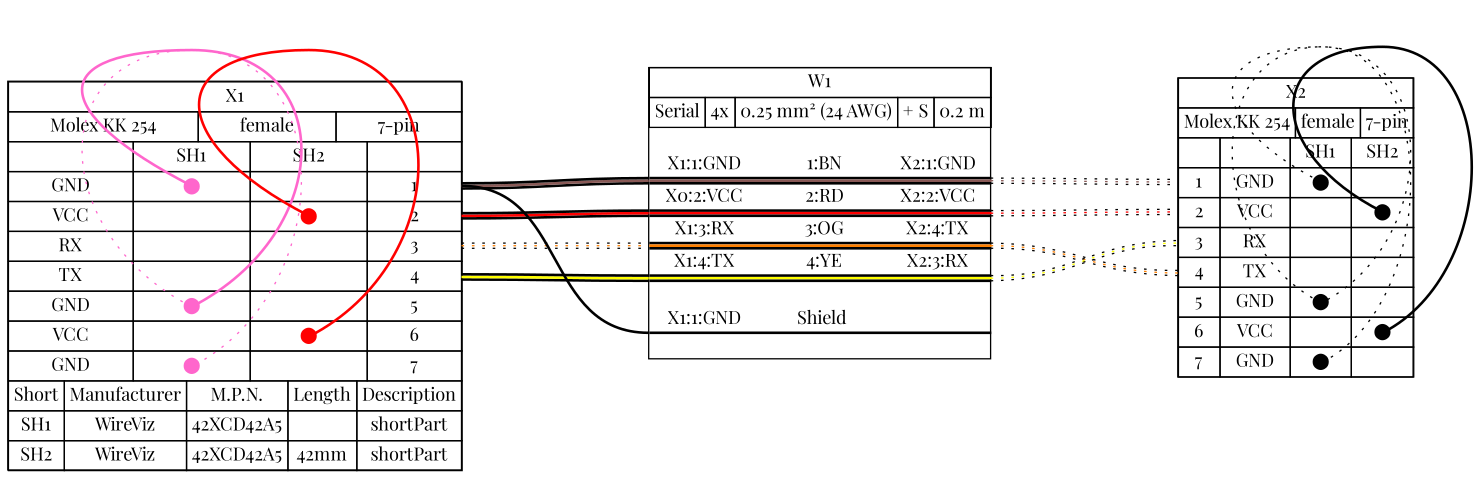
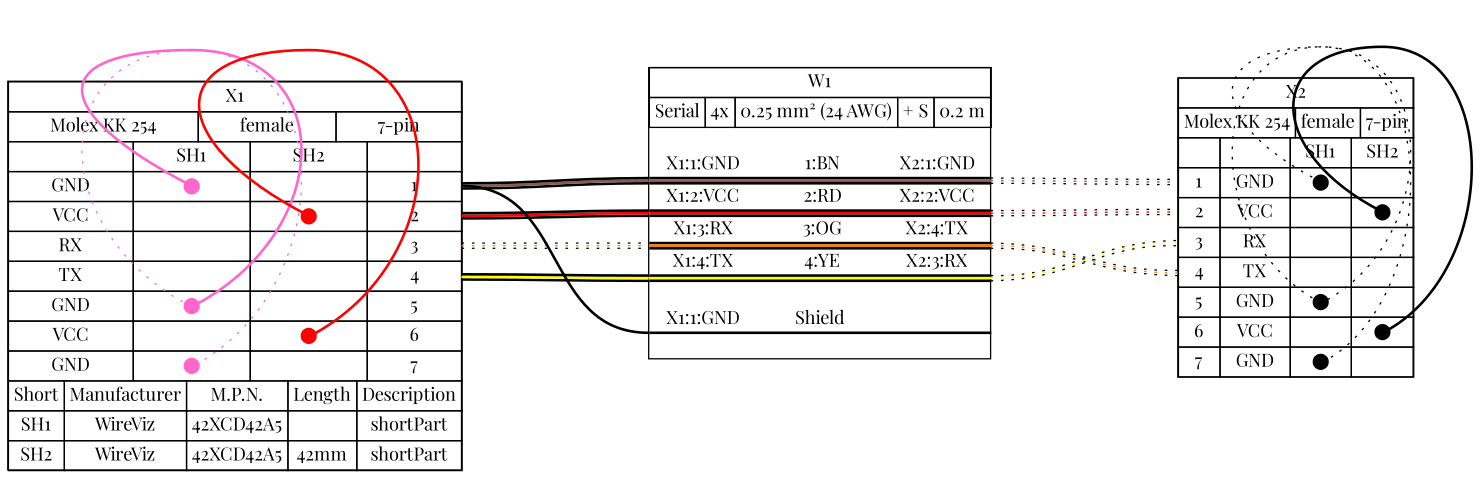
  graph {
    bgcolor="#FFFFFF"
    fontname="Playfair Display"
    nodesep=0.33
    rankdir=LR
    ranksep=2
    node [fillcolor="#FFFFFF" fontname="Playfair Display" margin=0 shape=box style=filled]
    edge [color="#000000" fontname="Playfair Display" headclip=true headport="p5j:c" style=dotted tailclip=true tailport="p1j:c"]
    n1 [height=0 label=< <table border="0" cellspacing="0" cellpadding="0">  <tr><td>   <table border="0" cellspacing="0" cellpadding="3" cellborder="1"><tr>    <td balign="left">X1</td>   </tr></table>  </td></tr>  <tr><td>   <table border="0" cellspacing="0" cellpadding="3" cellborder="1"><tr>    <td balign="left">Molex KK 254</td>    <td balign="left">female</td>    <td balign="left">7-pin</td>   </tr></table>  </td></tr>  <tr><td>   <table border="0" cellspacing="0" cellpadding="3" cellborder="1">    <tr>     <td></td>     <td>SH1</td>     <td>SH2</td>     <td></td>    </tr>    <tr>     <td>GND</td>     <td  port="p1J"><FONT FACE="Sans" POINT-SIZE="12.0" COLOR="#FF66CC">&#11044;</FONT></td>     <td></td>     <td port="p1r">1</td>    </tr>    <tr>     <td>VCC</td>     <td></td>     <td  port="p2J"><FONT FACE="Sans" POINT-SIZE="12.0" COLOR="#FF0000">&#11044;</FONT></td>     <td port="p2r">2</td>    </tr>    <tr>     <td>RX</td>     <td></td>     <td></td>     <td port="p3r">3</td>    </tr>    <tr>     <td>TX</td>     <td></td>     <td></td>     <td port="p4r">4</td>    </tr>    <tr>     <td>GND</td>     <td  port="p5J"><FONT FACE="Sans" POINT-SIZE="12.0" COLOR="#FF66CC">&#11044;</FONT></td>     <td></td>     <td port="p5r">5</td>    </tr>    <tr>     <td>VCC</td>     <td></td>     <td  port="p6J"><FONT FACE="Sans" POINT-SIZE="12.0" COLOR="#FF0000">&#11044;</FONT></td>     <td port="p6r">6</td>    </tr>    <tr>     <td>GND</td>     <td  port="p7J"><FONT FACE="Sans" POINT-SIZE="12.0" COLOR="#FF66CC">&#11044;</FONT></td>     <td></td>     <td port="p7r">7</td>    </tr>   </table>  </td></tr>  <tr><td>   <table border="0" cellspacing="0" cellpadding="3" cellborder="1">    <tr>     <td>Short</td>     <td>Manufacturer</td>     <td>M.P.N.</td>     <td>Length</td>     <td>Description</td>    </tr>    <tr>     <td>SH1</td>     <td>WireViz</td>     <td>42XCD42A5</td>     <td></td>     <td>shortPart</td>    </tr>    <tr>     <td>SH2</td>     <td>WireViz</td>     <td>42XCD42A5</td>     <td>42mm</td>     <td>shortPart</td>    </tr>   </table>  </td></tr> </table> > width=0]
-   n2 [height=0 label=< <table border="0" cellspacing="0" cellpadding="0">  <tr><td>   <table border="0" cellspacing="0" cellpadding="3" cellborder="1"><tr>    <td balign="left">W1</td>   </tr></table>  </td></tr>  <tr><td>   <table border="0" cellspacing="0" cellpadding="3" cellborder="1"><tr>    <td balign="left">Serial</td>    <td balign="left">4x</td>    <td balign="left">0.25 mm² (24 AWG)</td>    <td balign="left">+ S</td>    <td balign="left">0.2 m</td>   </tr></table>  </td></tr>  <tr><td>   <table border="0" cellspacing="0" cellborder="0">    <tr><td>&nbsp;</td></tr>    <tr>     <td>X1:1:GND</td>     <td>      1:BN     </td>     <td>X2:1:GND</td>    </tr>    <tr>     <td colspan="3" border="0" cellspacing="0" cellpadding="0" port="w1" height="6">      <table cellspacing="0" cellborder="0" border="0">       <tr><td colspan="3" cellpadding="0" height="2" bgcolor="#000000" border="0"></td></tr>       <tr><td colspan="3" cellpadding="0" height="2" bgcolor="#895956" border="0"></td></tr>       <tr><td colspan="3" cellpadding="0" height="2" bgcolor="#000000" border="0"></td></tr>      </table>     </td>    </tr>    <tr>     <td>X0:2:VCC</td>     <td>      2:RD     </td>     <td>X2:2:VCC</td>    </tr>    <tr>     <td colspan="3" border="0" cellspacing="0" cellpadding="0" port="w2" height="6">      <table cellspacing="0" cellborder="0" border="0">       <tr><td colspan="3" cellpadding="0" height="2" bgcolor="#000000" border="0"></td></tr>       <tr><td colspan="3" cellpadding="0" height="2" bgcolor="#ff0000" border="0"></td></tr>       <tr><td colspan="3" cellpadding="0" height="2" bgcolor="#000000" border="0"></td></tr>      </table>     </td>    </tr>    <tr>     <td>X1:3:RX</td>     <td>      3:OG     </td>     <td>X2:4:TX</td>    </tr>    <tr>     <td colspan="3" border="0" cellspacing="0" cellpadding="0" port="w3" height="6">      <table cellspacing="0" cellborder="0" border="0">       <tr><td colspan="3" cellpadding="0" height="2" bgcolor="#000000" border="0"></td></tr>       <tr><td colspan="3" cellpadding="0" height="2" bgcolor="#ff8000" border="0"></td></tr>       <tr><td colspan="3" cellpadding="0" height="2" bgcolor="#000000" border="0"></td></tr>      </table>     </td>    </tr>    <tr>     <td>X1:4:TX</td>     <td>      4:YE     </td>     <td>X2:3:RX</td>    </tr>    <tr>     <td colspan="3" border="0" cellspacing="0" cellpadding="0" port="w4" height="6">      <table cellspacing="0" cellborder="0" border="0">       <tr><td colspan="3" cellpadding="0" height="2" bgcolor="#000000" border="0"></td></tr>       <tr><td colspan="3" cellpadding="0" height="2" bgcolor="#ffff00" border="0"></td></tr>       <tr><td colspan="3" cellpadding="0" height="2" bgcolor="#000000" border="0"></td></tr>      </table>     </td>    </tr>    <tr><td>&nbsp;</td></tr>    <tr>     <td>X1:1:GND</td>     <td>Shield</td>     <td><!-- s_out --></td>    </tr>    <tr><td colspan="3" cellpadding="0" height="2" bgcolor="#000000" border="0" port="ws"></td></tr>    <tr><td>&nbsp;</td></tr>   </table>  </td></tr> </table> > width=0]
+   n2 [height=0 label=< <table border="0" cellspacing="0" cellpadding="0">  <tr><td>   <table border="0" cellspacing="0" cellpadding="3" cellborder="1"><tr>    <td balign="left">W1</td>   </tr></table>  </td></tr>  <tr><td>   <table border="0" cellspacing="0" cellpadding="3" cellborder="1"><tr>    <td balign="left">Serial</td>    <td balign="left">4x</td>    <td balign="left">0.25 mm² (24 AWG)</td>    <td balign="left">+ S</td>    <td balign="left">0.2 m</td>   </tr></table>  </td></tr>  <tr><td>   <table border="0" cellspacing="0" cellborder="0">    <tr><td>&nbsp;</td></tr>    <tr>     <td>X1:1:GND</td>     <td>      1:BN     </td>     <td>X2:1:GND</td>    </tr>    <tr>     <td colspan="3" border="0" cellspacing="0" cellpadding="0" port="w1" height="6">      <table cellspacing="0" cellborder="0" border="0">       <tr><td colspan="3" cellpadding="0" height="2" bgcolor="#000000" border="0"></td></tr>       <tr><td colspan="3" cellpadding="0" height="2" bgcolor="#895956" border="0"></td></tr>       <tr><td colspan="3" cellpadding="0" height="2" bgcolor="#000000" border="0"></td></tr>      </table>     </td>    </tr>    <tr>     <td>X1:2:VCC</td>     <td>      2:RD     </td>     <td>X2:2:VCC</td>    </tr>    <tr>     <td colspan="3" border="0" cellspacing="0" cellpadding="0" port="w2" height="6">      <table cellspacing="0" cellborder="0" border="0">       <tr><td colspan="3" cellpadding="0" height="2" bgcolor="#000000" border="0"></td></tr>       <tr><td colspan="3" cellpadding="0" height="2" bgcolor="#ff0000" border="0"></td></tr>       <tr><td colspan="3" cellpadding="0" height="2" bgcolor="#000000" border="0"></td></tr>      </table>     </td>    </tr>    <tr>     <td>X1:3:RX</td>     <td>      3:OG     </td>     <td>X2:4:TX</td>    </tr>    <tr>     <td colspan="3" border="0" cellspacing="0" cellpadding="0" port="w3" height="6">      <table cellspacing="0" cellborder="0" border="0">       <tr><td colspan="3" cellpadding="0" height="2" bgcolor="#000000" border="0"></td></tr>       <tr><td colspan="3" cellpadding="0" height="2" bgcolor="#ff8000" border="0"></td></tr>       <tr><td colspan="3" cellpadding="0" height="2" bgcolor="#000000" border="0"></td></tr>      </table>     </td>    </tr>    <tr>     <td>X1:4:TX</td>     <td>      4:YE     </td>     <td>X2:3:RX</td>    </tr>    <tr>     <td colspan="3" border="0" cellspacing="0" cellpadding="0" port="w4" height="6">      <table cellspacing="0" cellborder="0" border="0">       <tr><td colspan="3" cellpadding="0" height="2" bgcolor="#000000" border="0"></td></tr>       <tr><td colspan="3" cellpadding="0" height="2" bgcolor="#ffff00" border="0"></td></tr>       <tr><td colspan="3" cellpadding="0" height="2" bgcolor="#000000" border="0"></td></tr>      </table>     </td>    </tr>    <tr><td>&nbsp;</td></tr>    <tr>     <td>X1:1:GND</td>     <td>Shield</td>     <td><!-- s_out --></td>    </tr>    <tr><td colspan="3" cellpadding="0" height="2" bgcolor="#000000" border="0" port="ws"></td></tr>    <tr><td>&nbsp;</td></tr>   </table>  </td></tr> </table> > width=0]
    n3 [height=0 label=< <table border="0" cellspacing="0" cellpadding="0">  <tr><td>   <table border="0" cellspacing="0" cellpadding="3" cellborder="1"><tr>    <td balign="left">X2</td>   </tr></table>  </td></tr>  <tr><td>   <table border="0" cellspacing="0" cellpadding="3" cellborder="1"><tr>    <td balign="left">Molex KK 254</td>    <td balign="left">female</td>    <td balign="left">7-pin</td>   </tr></table>  </td></tr>  <tr><td>   <table border="0" cellspacing="0" cellpadding="3" cellborder="1">    <tr>     <td></td>     <td></td>     <td>SH1</td>     <td>SH2</td>    </tr>    <tr>     <td port="p1l">1</td>     <td>GND</td>     <td  port="p1J"><FONT FACE="Sans" POINT-SIZE="12.0" COLOR="#000000">&#11044;</FONT></td>     <td></td>    </tr>    <tr>     <td port="p2l">2</td>     <td>VCC</td>     <td></td>     <td  port="p2J"><FONT FACE="Sans" POINT-SIZE="12.0" COLOR="#000000">&#11044;</FONT></td>    </tr>    <tr>     <td port="p3l">3</td>     <td>RX</td>     <td></td>     <td></td>    </tr>    <tr>     <td port="p4l">4</td>     <td>TX</td>     <td></td>     <td></td>    </tr>    <tr>     <td port="p5l">5</td>     <td>GND</td>     <td  port="p5J"><FONT FACE="Sans" POINT-SIZE="12.0" COLOR="#000000">&#11044;</FONT></td>     <td></td>    </tr>    <tr>     <td port="p6l">6</td>     <td>VCC</td>     <td></td>     <td  port="p6J"><FONT FACE="Sans" POINT-SIZE="12.0" COLOR="#000000">&#11044;</FONT></td>    </tr>    <tr>     <td port="p7l">7</td>     <td>GND</td>     <td  port="p7J"><FONT FACE="Sans" POINT-SIZE="12.0" COLOR="#000000">&#11044;</FONT></td>     <td></td>    </tr>   </table>  </td></tr> </table> > width=0]
    n1 -- n1 [color="#FF66CC" headclip=false straight=straight style=bold tailclip=false]
    n1 -- n1 [color="#FF66CC" headclip=false headport="p7j:c" straight=straight tailclip=false tailport="p5j:c"]
    n1 -- n1 [color="#FF0000" headclip=false headport="p6j:c" straight=straight style=bold tailclip=false tailport="p2j:c"]
    n1 -- n2 [color="#000000:#895956:#000000" headport="w1:w" style=bold tailport="p1r:e"]
    n1 -- n2 [color="#000000:#ff0000:#000000" headport="w2:w" style=bold tailport="p2r:e"]
    n1 -- n2 [color="#000000:#ff8000:#000000" headport="w3:w" tailport="p3r:e"]
    n1 -- n2 [color="#000000:#ffff00:#000000" headport="w4:w" style=bold tailport="p4r:e"]
    n1 -- n2 [headport="ws:w" style=bold tailport="p1r:e"]
    n2 -- n3 [color="#000000:#895956:#000000" headport="p1l:w" tailport="w1:e"]
    n2 -- n3 [color="#000000:#ff0000:#000000" headport="p2l:w" tailport="w2:e"]
    n2 -- n3 [color="#000000:#ff8000:#000000" headport="p4l:w" tailport="w3:e"]
    n2 -- n3 [color="#000000:#ffff00:#000000" headport="p3l:w" tailport="w4:e"]
    n3 -- n3 [headclip=false straight=straight tailclip=false]
    n3 -- n3 [headclip=false headport="p7j:c" straight=straight tailclip=false tailport="p5j:c"]
    n3 -- n3 [headclip=false headport="p6j:c" straight=straight style=bold tailclip=false tailport="p2j:c"]
  }
